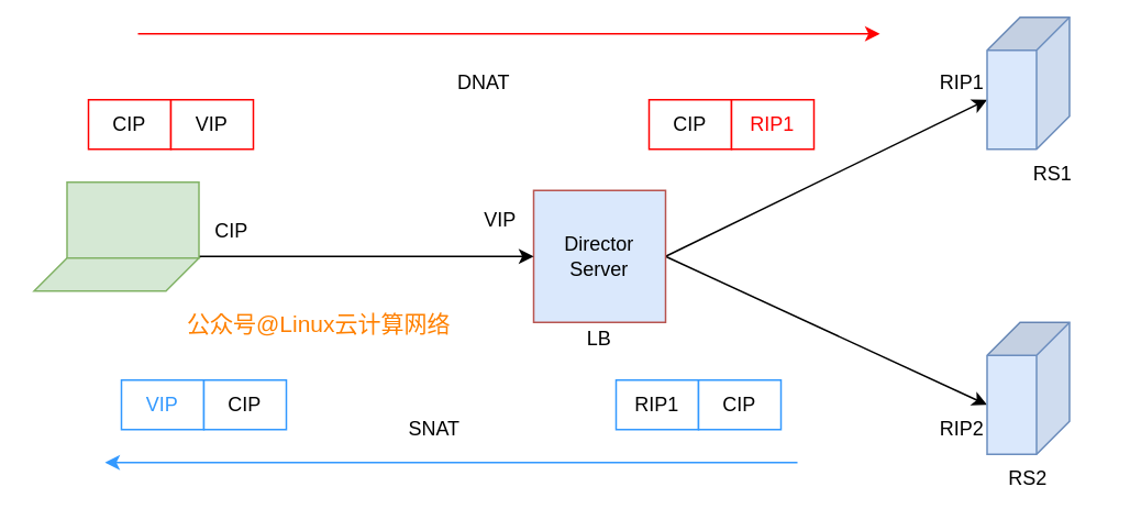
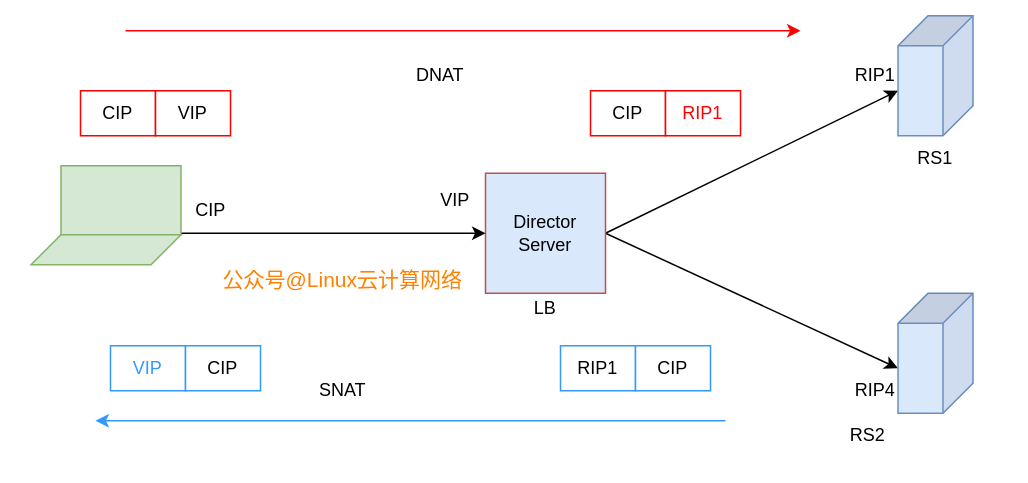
  <mxCell id="0" />
  <mxCell id="1" parent="0" />
  <mxCell id="2" style="rounded=0;orthogonalLoop=1;jettySize=auto;html=1;exitX=1;exitY=0.5;exitDx=0;exitDy=0;entryX=0;entryY=0;entryDx=50;entryDy=50;entryPerimeter=0;" parent="1" source="4" target="5" edge="1"><mxGeometry relative="1" as="geometry" /></mxCell>
  <mxCell id="3" style="edgeStyle=none;rounded=0;orthogonalLoop=1;jettySize=auto;html=1;exitX=1;exitY=0.5;exitDx=0;exitDy=0;entryX=0;entryY=0;entryDx=50;entryDy=50;entryPerimeter=0;" parent="1" source="4" target="6" edge="1"><mxGeometry relative="1" as="geometry" /></mxCell>
  <mxCell id="4" value="Director&lt;br&gt;Server" style="whiteSpace=wrap;html=1;aspect=fixed;fillColor=#dae8fc;strokeColor=#b85450;" parent="1" vertex="1"><mxGeometry x="323" y="115" width="80" height="80" as="geometry" /></mxCell>
  <mxCell id="5" value="" style="shape=cube;whiteSpace=wrap;html=1;boundedLbl=1;backgroundOutline=1;darkOpacity=0.05;darkOpacity2=0.1;rotation=90;fillColor=#dae8fc;strokeColor=#6c8ebf;" parent="1" vertex="1"><mxGeometry x="583" y="25" width="80" height="50" as="geometry" /></mxCell>
  <mxCell id="6" value="" style="shape=cube;whiteSpace=wrap;html=1;boundedLbl=1;backgroundOutline=1;darkOpacity=0.05;darkOpacity2=0.1;rotation=90;fillColor=#dae8fc;strokeColor=#6c8ebf;" parent="1" vertex="1"><mxGeometry x="583" y="210" width="80" height="50" as="geometry" /></mxCell>
- <mxCell id="7" value="RS1" style="text;html=1;strokeColor=none;fillColor=none;align=center;verticalAlign=middle;whiteSpace=wrap;rounded=0;" parent="1" vertex="1"><mxGeometry x="618" y="95" width="40" height="20" as="geometry" /></mxCell>
- <mxCell id="8" value="RS2" style="text;html=1;strokeColor=none;fillColor=none;align=center;verticalAlign=middle;whiteSpace=wrap;rounded=0;" parent="1" vertex="1"><mxGeometry x="603" y="280" width="40" height="20" as="geometry" /></mxCell>
+ <mxCell id="7" value="RS1" style="text;html=1;strokeColor=none;fillColor=none;align=center;verticalAlign=middle;whiteSpace=wrap;rounded=0;" parent="1" vertex="1"><mxGeometry x="603" y="95" width="40" height="20" as="geometry" /></mxCell>
+ <mxCell id="8" value="RS2" style="text;html=1;strokeColor=none;fillColor=none;align=center;verticalAlign=middle;whiteSpace=wrap;rounded=0;" parent="1" vertex="1"><mxGeometry x="558" y="280" width="40" height="20" as="geometry" /></mxCell>
  <mxCell id="9" value="" style="edgeStyle=orthogonalEdgeStyle;rounded=0;orthogonalLoop=1;jettySize=auto;html=1;entryX=0;entryY=0.5;entryDx=0;entryDy=0;exitX=1;exitY=1;exitDx=0;exitDy=0;" parent="1" source="10" target="4" edge="1"><mxGeometry relative="1" as="geometry"><mxPoint x="123" y="145" as="targetPoint" /><Array as="points"><mxPoint x="43" y="155" /></Array></mxGeometry></mxCell>
  <mxCell id="10" value="" style="rounded=0;whiteSpace=wrap;html=1;fillColor=#d5e8d4;strokeColor=#82b366;" parent="1" vertex="1"><mxGeometry x="40" y="110" width="80" height="46" as="geometry" /></mxCell>
  <mxCell id="11" value="" style="shape=parallelogram;perimeter=parallelogramPerimeter;whiteSpace=wrap;html=1;fillColor=#d5e8d4;strokeColor=#82b366;" parent="1" vertex="1"><mxGeometry x="20" y="156" width="100" height="20" as="geometry" /></mxCell>
  <mxCell id="12" value="LB" style="text;html=1;strokeColor=none;fillColor=none;align=center;verticalAlign=middle;whiteSpace=wrap;rounded=0;dashed=1;" parent="1" vertex="1"><mxGeometry x="343" y="195" width="40" height="20" as="geometry" /></mxCell>
  <mxCell id="13" value="VIP" style="text;html=1;strokeColor=none;fillColor=none;align=center;verticalAlign=middle;whiteSpace=wrap;rounded=0;" parent="1" vertex="1"><mxGeometry x="283" y="123" width="40" height="20" as="geometry" /></mxCell>
  <mxCell id="14" value="RIP1" style="text;html=1;strokeColor=none;fillColor=none;align=center;verticalAlign=middle;whiteSpace=wrap;rounded=0;" parent="1" vertex="1"><mxGeometry x="563" y="40" width="40" height="20" as="geometry" /></mxCell>
- <mxCell id="15" value="RIP2" style="text;html=1;strokeColor=none;fillColor=none;align=center;verticalAlign=middle;whiteSpace=wrap;rounded=0;" parent="1" vertex="1"><mxGeometry x="563" y="250" width="40" height="20" as="geometry" /></mxCell>
+ <mxCell id="15" value="RIP4" style="text;html=1;strokeColor=none;fillColor=none;align=center;verticalAlign=middle;whiteSpace=wrap;rounded=0;" parent="1" vertex="1"><mxGeometry x="563" y="250" width="40" height="20" as="geometry" /></mxCell>
  <mxCell id="16" value="CIP" style="text;html=1;strokeColor=none;fillColor=none;align=center;verticalAlign=middle;whiteSpace=wrap;rounded=0;" parent="1" vertex="1"><mxGeometry x="120" y="130" width="40" height="20" as="geometry" /></mxCell>
  <mxCell id="17" value="CIP" style="rounded=0;whiteSpace=wrap;html=1;strokeColor=#FF0000;" parent="1" vertex="1"><mxGeometry x="53" y="60" width="50" height="30" as="geometry" /></mxCell>
  <mxCell id="18" value="VIP" style="rounded=0;whiteSpace=wrap;html=1;strokeColor=#FF0000;" parent="1" vertex="1"><mxGeometry x="103" y="60" width="50" height="30" as="geometry" /></mxCell>
  <mxCell id="19" value="CIP" style="rounded=0;whiteSpace=wrap;html=1;strokeColor=#FF0000;" parent="1" vertex="1"><mxGeometry x="393" y="60" width="50" height="30" as="geometry" /></mxCell>
  <mxCell id="20" value="&lt;font color=&quot;#ff0000&quot;&gt;RIP1&lt;/font&gt;" style="rounded=0;whiteSpace=wrap;html=1;strokeColor=#FF0000;" parent="1" vertex="1"><mxGeometry x="443" y="60" width="50" height="30" as="geometry" /></mxCell>
  <mxCell id="21" value="" style="endArrow=classic;html=1;strokeColor=#FF0000;" parent="1" edge="1"><mxGeometry width="50" height="50" relative="1" as="geometry"><mxPoint x="83" y="20" as="sourcePoint" /><mxPoint x="533" y="20" as="targetPoint" /></mxGeometry></mxCell>
  <mxCell id="22" value="" style="endArrow=classic;html=1;strokeColor=#3399FF;" parent="1" edge="1"><mxGeometry width="50" height="50" relative="1" as="geometry"><mxPoint x="483" y="280" as="sourcePoint" /><mxPoint x="63" y="280" as="targetPoint" /></mxGeometry></mxCell>
  <mxCell id="23" value="RIP1" style="rounded=0;whiteSpace=wrap;html=1;strokeColor=#3399FF;" parent="1" vertex="1"><mxGeometry x="373" y="230" width="50" height="30" as="geometry" /></mxCell>
  <mxCell id="24" value="CIP" style="rounded=0;whiteSpace=wrap;html=1;strokeColor=#3399FF;" parent="1" vertex="1"><mxGeometry x="423" y="230" width="50" height="30" as="geometry" /></mxCell>
  <mxCell id="25" value="&lt;font color=&quot;#3399ff&quot;&gt;VIP&lt;/font&gt;" style="rounded=0;whiteSpace=wrap;html=1;strokeColor=#3399FF;" parent="1" vertex="1"><mxGeometry x="73" y="230" width="50" height="30" as="geometry" /></mxCell>
  <mxCell id="26" value="CIP" style="rounded=0;whiteSpace=wrap;html=1;strokeColor=#3399FF;" parent="1" vertex="1"><mxGeometry x="123" y="230" width="50" height="30" as="geometry" /></mxCell>
  <mxCell id="27" value="DNAT" style="text;html=1;strokeColor=none;fillColor=none;align=center;verticalAlign=middle;whiteSpace=wrap;rounded=0;" parent="1" vertex="1"><mxGeometry x="273" y="40" width="40" height="20" as="geometry" /></mxCell>
- <mxCell id="28" value="SNAT" style="text;html=1;strokeColor=none;fillColor=none;align=center;verticalAlign=middle;whiteSpace=wrap;rounded=0;" parent="1" vertex="1"><mxGeometry x="243" y="250" width="40" height="20" as="geometry" /></mxCell>
- <mxCell id="29" value="&lt;font color=&quot;#ff8000&quot; style=&quot;font-size: 14px&quot;&gt;公众号@Linux云计算网络&lt;/font&gt;" style="text;html=1;strokeColor=none;fillColor=none;align=center;verticalAlign=middle;whiteSpace=wrap;rounded=0;" vertex="1" parent="1"><mxGeometry x="108" y="186" width="170" height="20" as="geometry" /></mxCell>
+ <mxCell id="28" value="SNAT" style="text;html=1;strokeColor=none;fillColor=none;align=center;verticalAlign=middle;whiteSpace=wrap;rounded=0;" parent="1" vertex="1"><mxGeometry x="208" y="250" width="40" height="20" as="geometry" /></mxCell>
+ <mxCell id="29" value="&lt;font color=&quot;#ff8000&quot; style=&quot;font-size: 14px&quot;&gt;公众号@Linux云计算网络&lt;/font&gt;" style="text;html=1;strokeColor=none;fillColor=none;align=center;verticalAlign=middle;whiteSpace=wrap;rounded=0;" vertex="1" parent="1"><mxGeometry x="143" y="176" width="170" height="20" as="geometry" /></mxCell>
